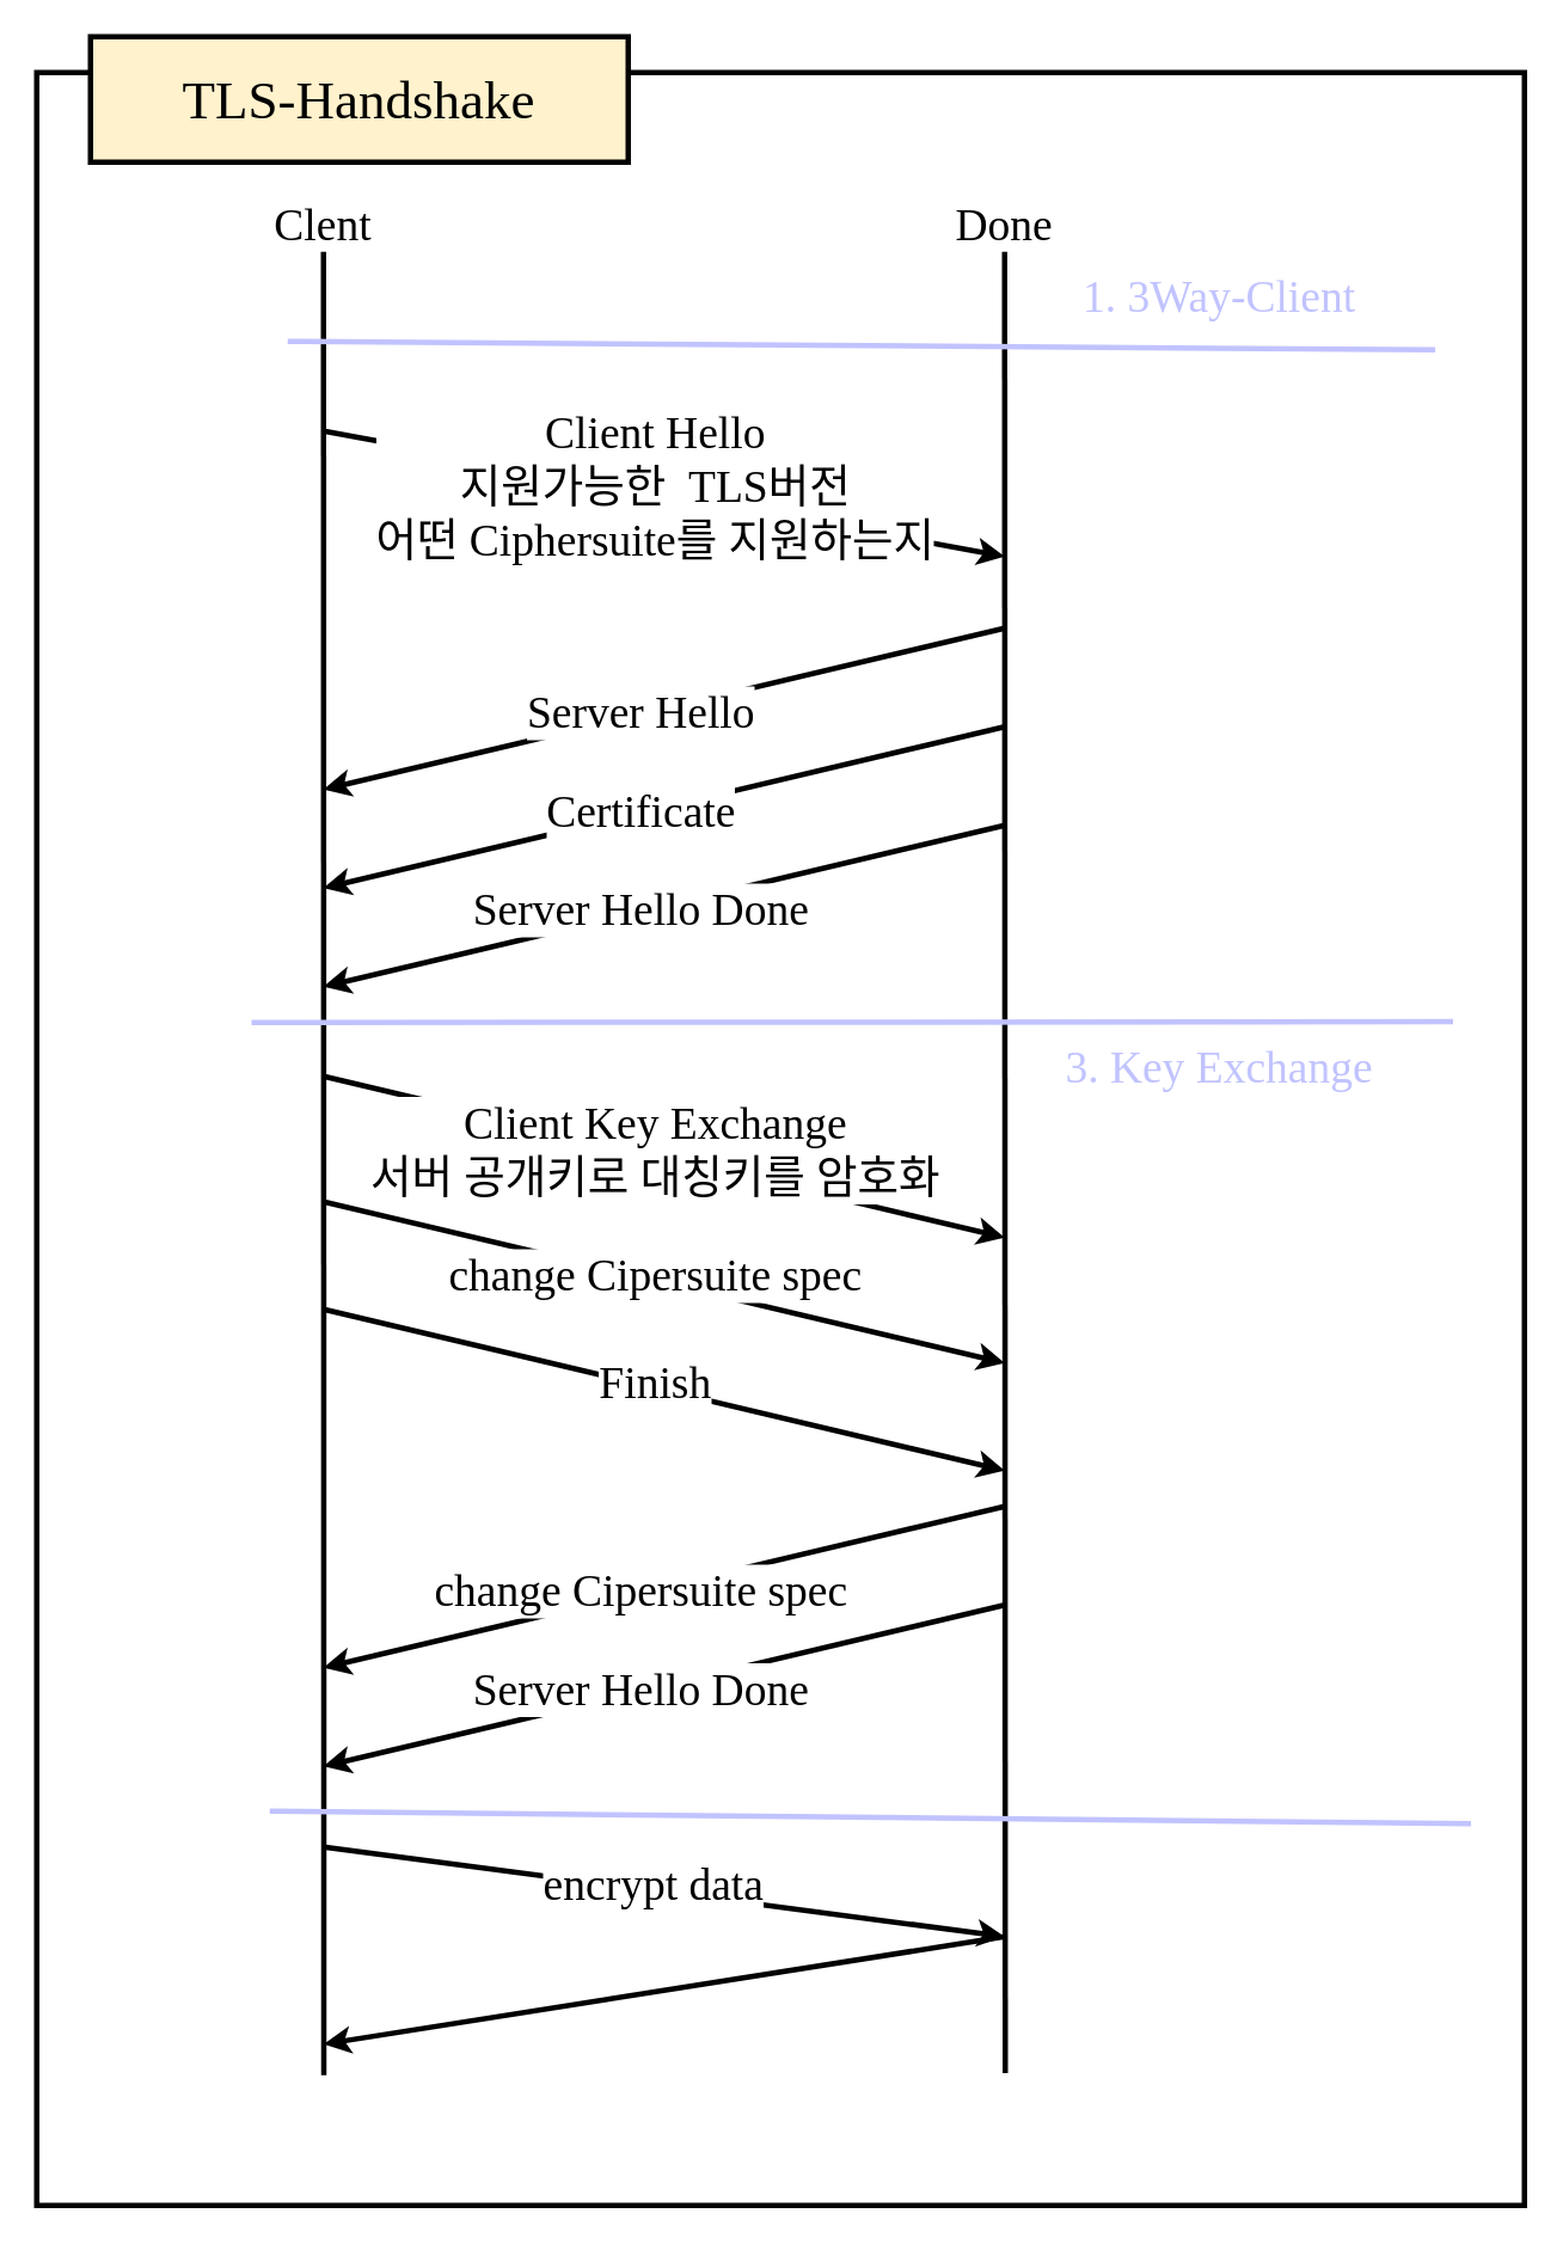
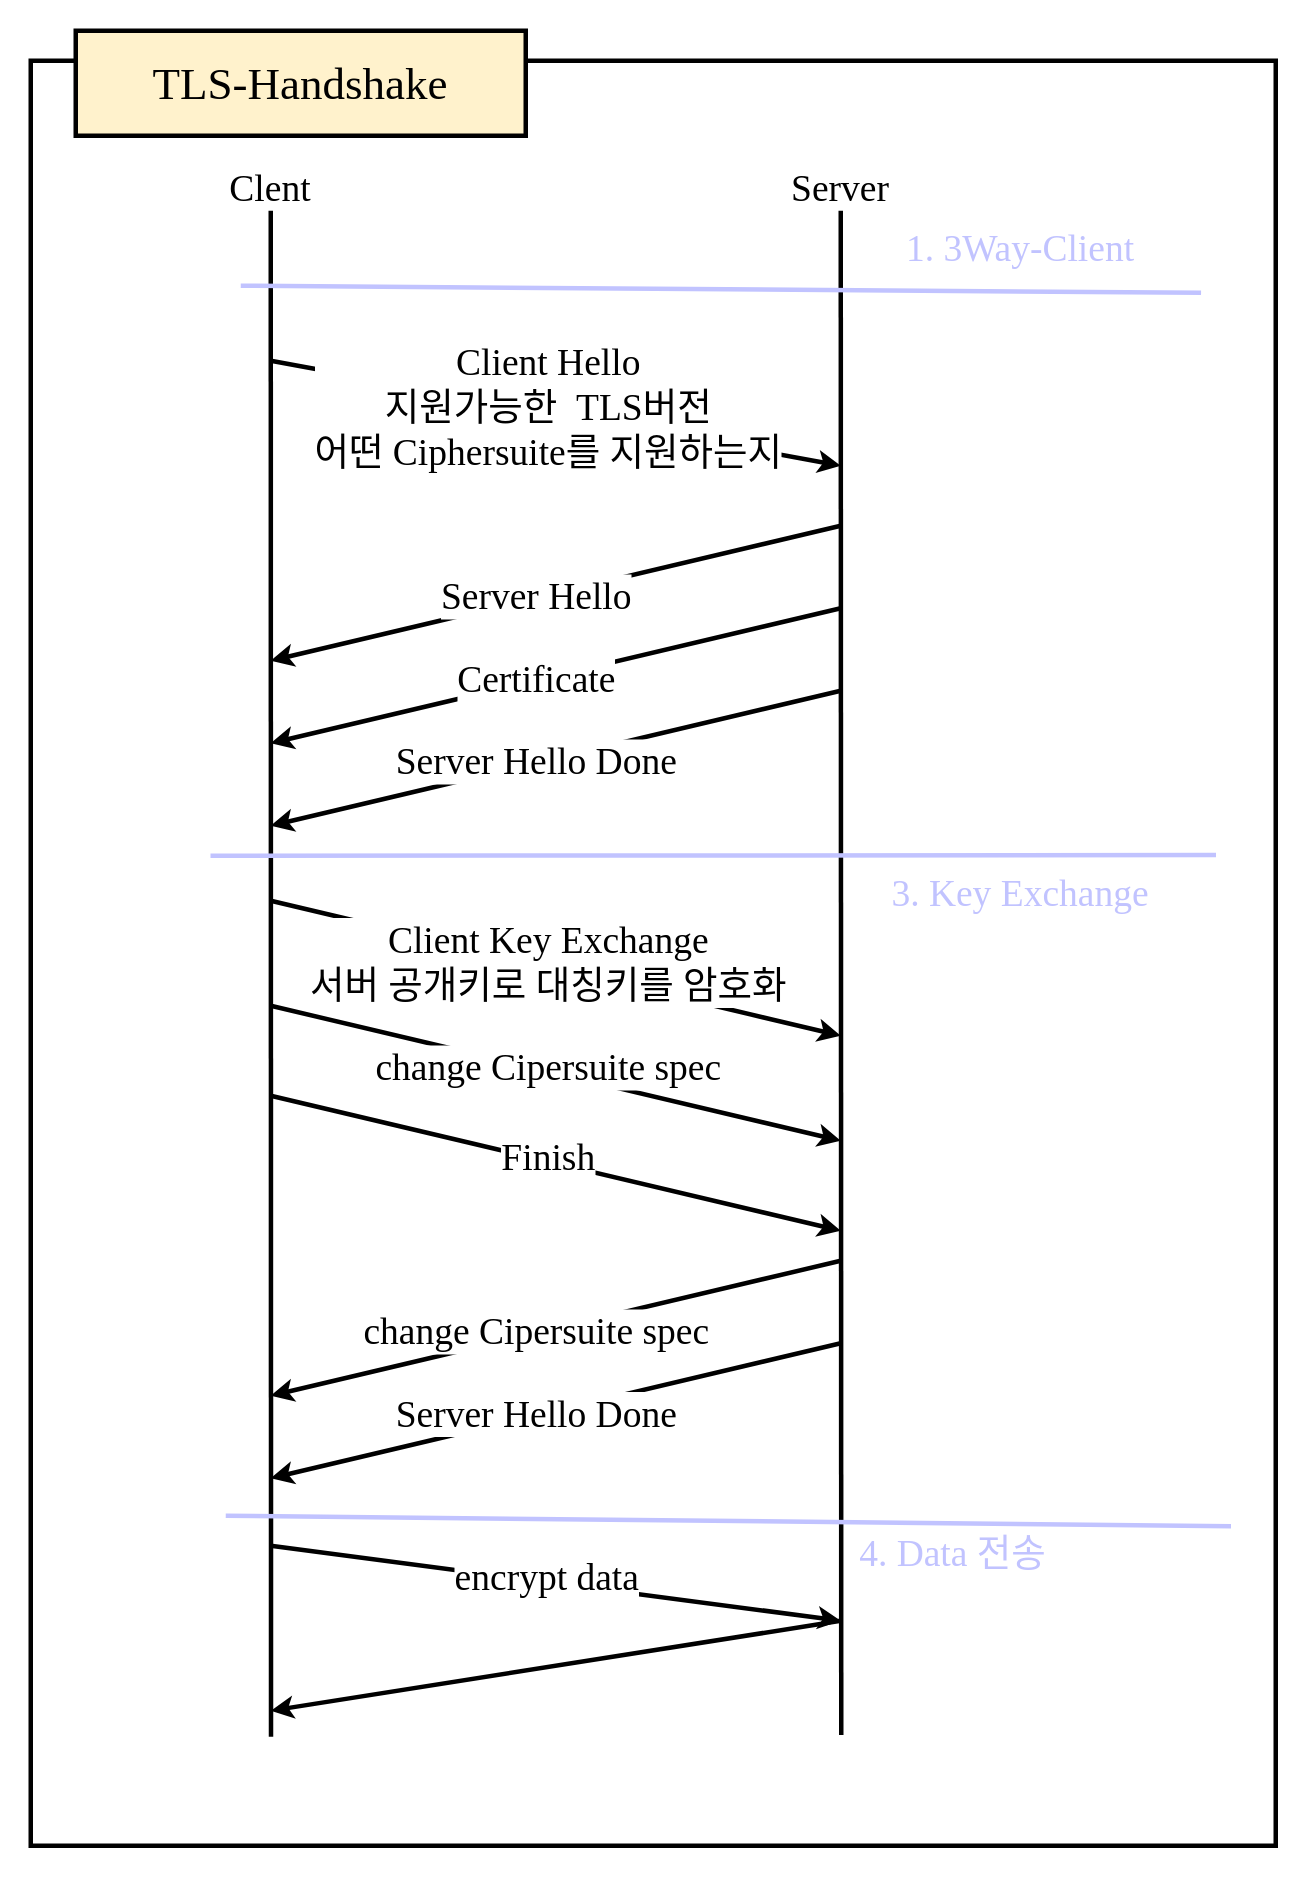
  <mxCell id="0" />
  <mxCell id="1" parent="0" />
  <mxCell id="2" value="" style="rounded=0;whiteSpace=wrap;html=1;strokeWidth=3;" parent="1" vertex="1"><mxGeometry x="20" y="40" width="830" height="1190" as="geometry" /></mxCell>
  <mxCell id="3" value="TLS-Handshake" style="rounded=0;whiteSpace=wrap;html=1;strokeWidth=3;fontFamily=배달의민족 주아;fontSize=30;fillColor=#fff2cc;" parent="1" vertex="1"><mxGeometry x="50" y="20" width="300" height="70" as="geometry" /></mxCell>
  <mxCell id="4" value="" style="endArrow=none;html=1;strokeWidth=3;exitX=0.193;exitY=0.939;exitDx=0;exitDy=0;exitPerimeter=0;" parent="1" source="2" edge="1"><mxGeometry width="50" height="50" relative="1" as="geometry"><mxPoint x="180" y="800" as="sourcePoint" /><mxPoint x="180" y="140" as="targetPoint" /></mxGeometry></mxCell>
  <mxCell id="5" value="" style="endArrow=none;html=1;strokeWidth=3;exitX=0.651;exitY=0.938;exitDx=0;exitDy=0;exitPerimeter=0;" parent="1" source="2" edge="1"><mxGeometry width="50" height="50" relative="1" as="geometry"><mxPoint x="560" y="450" as="sourcePoint" /><mxPoint x="560" y="140" as="targetPoint" /></mxGeometry></mxCell>
  <mxCell id="6" value="Clent" style="text;html=1;align=center;verticalAlign=middle;whiteSpace=wrap;rounded=0;fontFamily=배달의민족 주아;fontSize=25;" parent="1" vertex="1"><mxGeometry x="150" y="110" width="60" height="30" as="geometry" /></mxCell>
- <mxCell id="7" value="Done" style="text;html=1;align=center;verticalAlign=middle;whiteSpace=wrap;rounded=0;fontFamily=배달의민족 주아;fontSize=25;" parent="1" vertex="1"><mxGeometry x="530" y="110" width="60" height="30" as="geometry" /></mxCell>
+ <mxCell id="7" value="Server" style="text;html=1;align=center;verticalAlign=middle;whiteSpace=wrap;rounded=0;fontFamily=배달의민족 주아;fontSize=25;" parent="1" vertex="1"><mxGeometry x="530" y="110" width="60" height="30" as="geometry" /></mxCell>
  <mxCell id="8" value="" style="endArrow=classic;html=1;strokeWidth=3;fontFamily=배달의민족 주아;fontSize=25;" parent="1" edge="1"><mxGeometry width="50" height="50" relative="1" as="geometry"><mxPoint x="180" y="240" as="sourcePoint" /><mxPoint x="560" y="310" as="targetPoint" /></mxGeometry></mxCell>
  <mxCell id="9" value="Client Hello&lt;div&gt;지원가능한&amp;nbsp; TLS버전&lt;/div&gt;&lt;div&gt;어떤 Ciphersuite를 지원하는지&lt;/div&gt;" style="edgeLabel;html=1;align=center;verticalAlign=middle;resizable=0;points=[];fontFamily=배달의민족 주아;fontSize=25;" parent="8" vertex="1" connectable="0"><mxGeometry x="0.003" y="3" relative="1" as="geometry"><mxPoint x="-7" y="-2" as="offset" /></mxGeometry></mxCell>
  <mxCell id="10" value="" style="endArrow=classic;html=1;strokeWidth=3;" parent="1" edge="1"><mxGeometry width="50" height="50" relative="1" as="geometry"><mxPoint x="560" y="350" as="sourcePoint" /><mxPoint x="180" y="440" as="targetPoint" /></mxGeometry></mxCell>
  <mxCell id="11" value="Server Hello" style="edgeLabel;html=1;align=center;verticalAlign=middle;resizable=0;points=[];fontFamily=배달의민족 주아;fontSize=25;" parent="10" vertex="1" connectable="0"><mxGeometry x="0.069" y="-2" relative="1" as="geometry"><mxPoint as="offset" /></mxGeometry></mxCell>
  <mxCell id="12" value="" style="endArrow=classic;html=1;strokeWidth=3;fontFamily=배달의민족 주아;fontSize=25;rounded=1;strokeColor=default;align=center;verticalAlign=middle;fontColor=default;labelBackgroundColor=default;" parent="1" edge="1"><mxGeometry width="50" height="50" relative="1" as="geometry"><mxPoint x="180" y="600" as="sourcePoint" /><mxPoint x="560" y="690" as="targetPoint" /></mxGeometry></mxCell>
  <mxCell id="13" value="Client Key Exchange&lt;br&gt;서버 공개키로 대칭키를 암호화" style="edgeLabel;html=1;align=center;verticalAlign=middle;resizable=0;points=[];fontFamily=배달의민족 주아;fontSize=25;rounded=1;strokeColor=default;strokeWidth=3;fontColor=default;labelBackgroundColor=default;" parent="12" vertex="1" connectable="0"><mxGeometry x="0.003" y="3" relative="1" as="geometry"><mxPoint x="-7" y="-2" as="offset" /></mxGeometry></mxCell>
  <mxCell id="14" value="" style="endArrow=classic;html=1;strokeWidth=3;" parent="1" edge="1"><mxGeometry width="50" height="50" relative="1" as="geometry"><mxPoint x="560" y="405" as="sourcePoint" /><mxPoint x="180" y="495" as="targetPoint" /></mxGeometry></mxCell>
  <mxCell id="15" value="Certificate" style="edgeLabel;html=1;align=center;verticalAlign=middle;resizable=0;points=[];fontFamily=배달의민족 주아;fontSize=25;" parent="14" vertex="1" connectable="0"><mxGeometry x="0.069" y="-2" relative="1" as="geometry"><mxPoint as="offset" /></mxGeometry></mxCell>
  <mxCell id="16" value="" style="endArrow=none;html=1;strokeWidth=3;strokeColor=#C1C3FF;entryX=0.94;entryY=0.13;entryDx=0;entryDy=0;entryPerimeter=0;" edge="1" parent="1" target="2"><mxGeometry width="50" height="50" relative="1" as="geometry"><mxPoint x="160" y="190" as="sourcePoint" /><mxPoint x="810.2" y="216.3" as="targetPoint" /></mxGeometry></mxCell>
  <mxCell id="17" value="1. 3Way-Client" style="text;html=1;align=center;verticalAlign=middle;whiteSpace=wrap;rounded=0;fontSize=25;fontFamily=배달의민족 주아;fontColor=#C1C3FF;" vertex="1" parent="1"><mxGeometry x="570" y="150" width="220" height="30" as="geometry" /></mxCell>
  <mxCell id="18" value="" style="endArrow=classic;html=1;strokeWidth=3;" edge="1" parent="1"><mxGeometry width="50" height="50" relative="1" as="geometry"><mxPoint x="560" y="460" as="sourcePoint" /><mxPoint x="180" y="550" as="targetPoint" /></mxGeometry></mxCell>
  <mxCell id="19" value="Server Hello Done" style="edgeLabel;html=1;align=center;verticalAlign=middle;resizable=0;points=[];fontFamily=배달의민족 주아;fontSize=25;" vertex="1" connectable="0" parent="18"><mxGeometry x="0.069" y="-2" relative="1" as="geometry"><mxPoint as="offset" /></mxGeometry></mxCell>
  <mxCell id="20" value="" style="endArrow=none;html=1;strokeWidth=3;strokeColor=#C1C3FF;entryX=0.952;entryY=0.445;entryDx=0;entryDy=0;entryPerimeter=0;" edge="1" parent="1" target="2"><mxGeometry width="50" height="50" relative="1" as="geometry"><mxPoint x="139.83" y="570" as="sourcePoint" /><mxPoint x="746" y="577" as="targetPoint" /></mxGeometry></mxCell>
  <mxCell id="21" value="3. Key Exchange" style="text;html=1;align=center;verticalAlign=middle;whiteSpace=wrap;rounded=0;fontSize=25;fontFamily=배달의민족 주아;fontColor=#C1C3FF;" vertex="1" parent="1"><mxGeometry x="585" y="580" width="190" height="30" as="geometry" /></mxCell>
  <mxCell id="22" value="" style="endArrow=classic;html=1;strokeWidth=3;fontFamily=배달의민족 주아;fontSize=25;rounded=1;strokeColor=default;align=center;verticalAlign=middle;fontColor=default;labelBackgroundColor=default;" edge="1" parent="1"><mxGeometry width="50" height="50" relative="1" as="geometry"><mxPoint x="180" y="670" as="sourcePoint" /><mxPoint x="560" y="760" as="targetPoint" /></mxGeometry></mxCell>
  <mxCell id="23" value="change Cipersuite spec" style="edgeLabel;html=1;align=center;verticalAlign=middle;resizable=0;points=[];fontFamily=배달의민족 주아;fontSize=25;rounded=1;strokeColor=default;strokeWidth=3;fontColor=default;labelBackgroundColor=default;" vertex="1" connectable="0" parent="22"><mxGeometry x="0.003" y="3" relative="1" as="geometry"><mxPoint x="-7" y="-2" as="offset" /></mxGeometry></mxCell>
  <mxCell id="24" value="" style="endArrow=classic;html=1;strokeWidth=3;fontFamily=배달의민족 주아;fontSize=25;rounded=1;strokeColor=default;align=center;verticalAlign=middle;fontColor=default;labelBackgroundColor=default;" edge="1" parent="1"><mxGeometry width="50" height="50" relative="1" as="geometry"><mxPoint x="180" y="730" as="sourcePoint" /><mxPoint x="560" y="820" as="targetPoint" /></mxGeometry></mxCell>
  <mxCell id="25" value="Finish" style="edgeLabel;html=1;align=center;verticalAlign=middle;resizable=0;points=[];fontFamily=배달의민족 주아;fontSize=25;rounded=1;strokeColor=default;strokeWidth=3;fontColor=default;labelBackgroundColor=default;" vertex="1" connectable="0" parent="24"><mxGeometry x="0.003" y="3" relative="1" as="geometry"><mxPoint x="-7" y="-2" as="offset" /></mxGeometry></mxCell>
  <mxCell id="26" value="" style="endArrow=classic;html=1;strokeWidth=3;" edge="1" parent="1"><mxGeometry width="50" height="50" relative="1" as="geometry"><mxPoint x="560" y="840" as="sourcePoint" /><mxPoint x="180" y="930" as="targetPoint" /></mxGeometry></mxCell>
  <mxCell id="27" value="change Cipersuite spec" style="edgeLabel;html=1;align=center;verticalAlign=middle;resizable=0;points=[];fontFamily=배달의민족 주아;fontSize=25;" vertex="1" connectable="0" parent="26"><mxGeometry x="0.069" y="-2" relative="1" as="geometry"><mxPoint as="offset" /></mxGeometry></mxCell>
  <mxCell id="28" value="" style="endArrow=classic;html=1;strokeWidth=3;" edge="1" parent="1"><mxGeometry width="50" height="50" relative="1" as="geometry"><mxPoint x="560" y="895" as="sourcePoint" /><mxPoint x="180" y="985" as="targetPoint" /></mxGeometry></mxCell>
  <mxCell id="29" value="Server Hello Done" style="edgeLabel;html=1;align=center;verticalAlign=middle;resizable=0;points=[];fontFamily=배달의민족 주아;fontSize=25;" vertex="1" connectable="0" parent="28"><mxGeometry x="0.069" y="-2" relative="1" as="geometry"><mxPoint as="offset" /></mxGeometry></mxCell>
  <mxCell id="30" value="" style="endArrow=none;html=1;strokeWidth=3;strokeColor=#C1C3FF;entryX=0.952;entryY=0.467;entryDx=0;entryDy=0;entryPerimeter=0;" edge="1" parent="1"><mxGeometry width="50" height="50" relative="1" as="geometry"><mxPoint x="150" y="1010" as="sourcePoint" /><mxPoint x="820.17" y="1017" as="targetPoint" /></mxGeometry></mxCell>
+ <mxCell id="31" value="4. Data 전송" style="text;html=1;align=center;verticalAlign=middle;whiteSpace=wrap;rounded=0;fontSize=25;fontFamily=배달의민족 주아;fontColor=#C1C3FF;" vertex="1" parent="1"><mxGeometry x="570.17" y="1020" width="129.83" height="30" as="geometry" /></mxCell>
  <mxCell id="32" value="" style="endArrow=classic;html=1;strokeWidth=3;fontFamily=배달의민족 주아;fontSize=25;rounded=1;strokeColor=default;align=center;verticalAlign=middle;fontColor=default;labelBackgroundColor=default;" edge="1" parent="1"><mxGeometry width="50" height="50" relative="1" as="geometry"><mxPoint x="180" y="1030" as="sourcePoint" /><mxPoint x="560" y="1080" as="targetPoint" /></mxGeometry></mxCell>
  <mxCell id="33" value="encrypt data" style="edgeLabel;html=1;align=center;verticalAlign=middle;resizable=0;points=[];fontFamily=배달의민족 주아;fontSize=25;rounded=1;strokeColor=default;strokeWidth=3;fontColor=default;labelBackgroundColor=default;" vertex="1" connectable="0" parent="32"><mxGeometry x="0.003" y="3" relative="1" as="geometry"><mxPoint x="-7" y="-2" as="offset" /></mxGeometry></mxCell>
  <mxCell id="34" value="" style="endArrow=classic;html=1;strokeWidth=3;" edge="1" parent="1"><mxGeometry width="50" height="50" relative="1" as="geometry"><mxPoint x="560" y="1080" as="sourcePoint" /><mxPoint x="180" y="1140" as="targetPoint" /></mxGeometry></mxCell>
